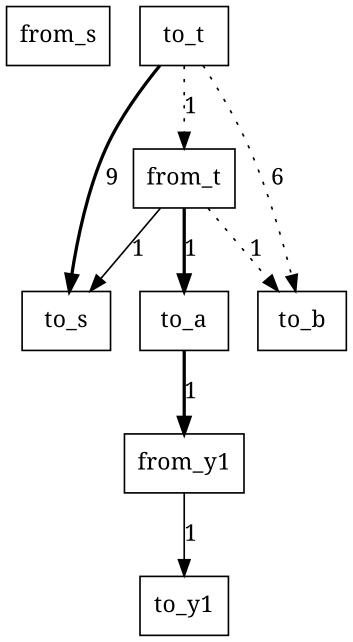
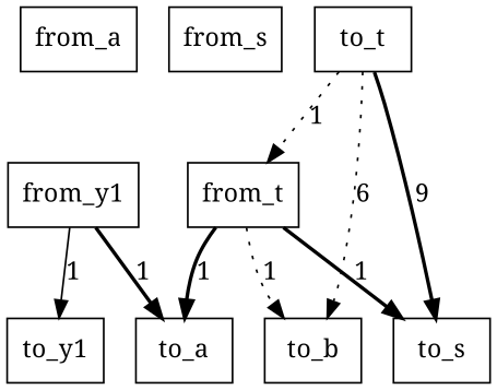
  digraph {
    fontname="Noto Serif"
    rankdir=TB
    node [fillcolor=white fontname="Noto Serif" shape=box style=filled]
    edge [fontname="Noto Serif" style=bold]
+   n1 [label=<from_a>]
    n2 [label=<from_s>]
    n3 [label=<from_y1>]
    n4 [label=<to_a>]
    n5 [label=<to_y1>]
    n6 [label=<from_t>]
    n7 [label=<to_b>]
    n8 [label=<to_s>]
    n9 [label=<to_t>]
-   n4 -> n3 [label=1]
+   n3 -> n4 [label=1]
    n3 -> n5 [label=1 style=solid]
    n6 -> n4 [label=1]
    n6 -> n7 [label=1 style=dotted]
-   n6 -> n8 [label=1 style=solid]
+   n6 -> n8 [label=1]
    n9 -> n6 [label=1 style=dotted]
    n9 -> n7 [label=6 style=dotted]
    n9 -> n8 [label=9]
  }
